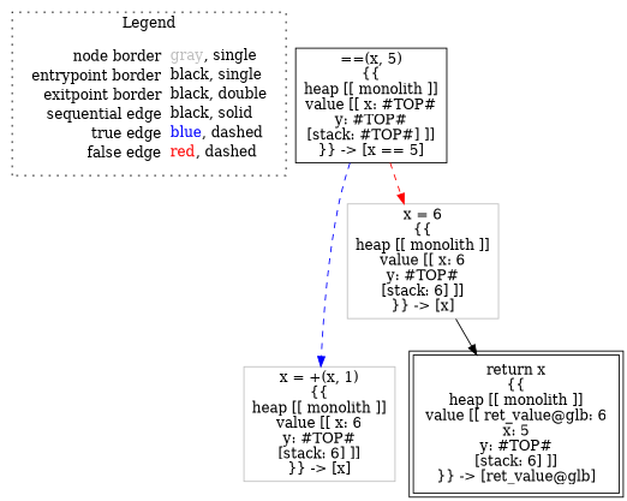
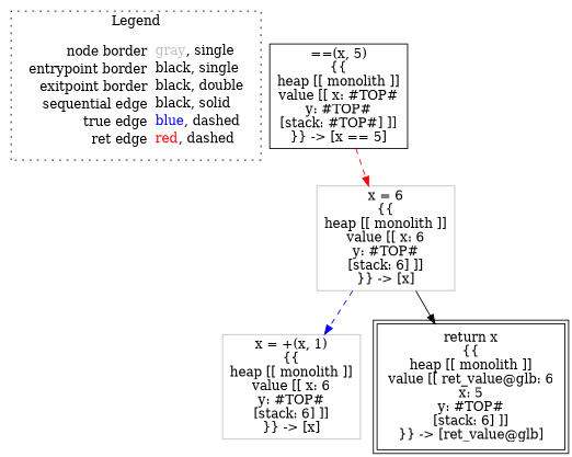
  digraph {
    node [shape=rect color=black]
    edge [style=dashed]
-   n1 [label=<<table border="0" cellpadding="2" cellspacing="0" cellborder="0"><tr><td align="right">node border&nbsp;</td><td align="left"><font color="gray">gray</font>, single</td></tr><tr><td align="right">entrypoint border&nbsp;</td><td align="left"><font color="black">black</font>, single</td></tr><tr><td align="right">exitpoint border&nbsp;</td><td align="left"><font color="black">black</font>, double</td></tr><tr><td align="right">sequential edge&nbsp;</td><td align="left"><font color="black">black</font>, solid</td></tr><tr><td align="right">true edge&nbsp;</td><td align="left"><font color="blue">blue</font>, dashed</td></tr><tr><td align="right">false edge&nbsp;</td><td align="left"><font color="red">red</font>, dashed</td></tr></table>> shape=plaintext color=""]
+   n1 [label=<<table border="0" cellpadding="2" cellspacing="0" cellborder="0"><tr><td align="right">node border&nbsp;</td><td align="left"><font color="gray">gray</font>, single</td></tr><tr><td align="right">entrypoint border&nbsp;</td><td align="left"><font color="black">black</font>, single</td></tr><tr><td align="right">exitpoint border&nbsp;</td><td align="left"><font color="black">black</font>, double</td></tr><tr><td align="right">sequential edge&nbsp;</td><td align="left"><font color="black">black</font>, solid</td></tr><tr><td align="right">true edge&nbsp;</td><td align="left"><font color="blue">blue</font>, dashed</td></tr><tr><td align="right">ret edge&nbsp;</td><td align="left"><font color="red">red</font>, dashed</td></tr></table>> shape=plaintext color=""]
    n2 [label=<==(x, 5)<BR/>{{<BR/>heap [[ monolith ]]<BR/>value [[ x: #TOP#<BR/>y: #TOP#<BR/>[stack: #TOP#] ]]<BR/>}} -&gt; [x == 5]>]
    n3 [color=gray label=<x = 6<BR/>{{<BR/>heap [[ monolith ]]<BR/>value [[ x: 6<BR/>y: #TOP#<BR/>[stack: 6] ]]<BR/>}} -&gt; [x]>]
    n4 [color=gray label=<x = +(x, 1)<BR/>{{<BR/>heap [[ monolith ]]<BR/>value [[ x: 6<BR/>y: #TOP#<BR/>[stack: 6] ]]<BR/>}} -&gt; [x]>]
    n5 [label=<return x<BR/>{{<BR/>heap [[ monolith ]]<BR/>value [[ ret_value@glb: 6<BR/>x: 5<BR/>y: #TOP#<BR/>[stack: 6] ]]<BR/>}} -&gt; [ret_value@glb]> peripheries=2]
    subgraph cluster_1 {
      label=Legend
      style=dotted
      n1
    }
    n2 -> n3 [color=red]
-   n2 -> n4 [color=blue]
+   n3 -> n4 [color=blue]
    n3 -> n5 [color=black style=""]
  }
